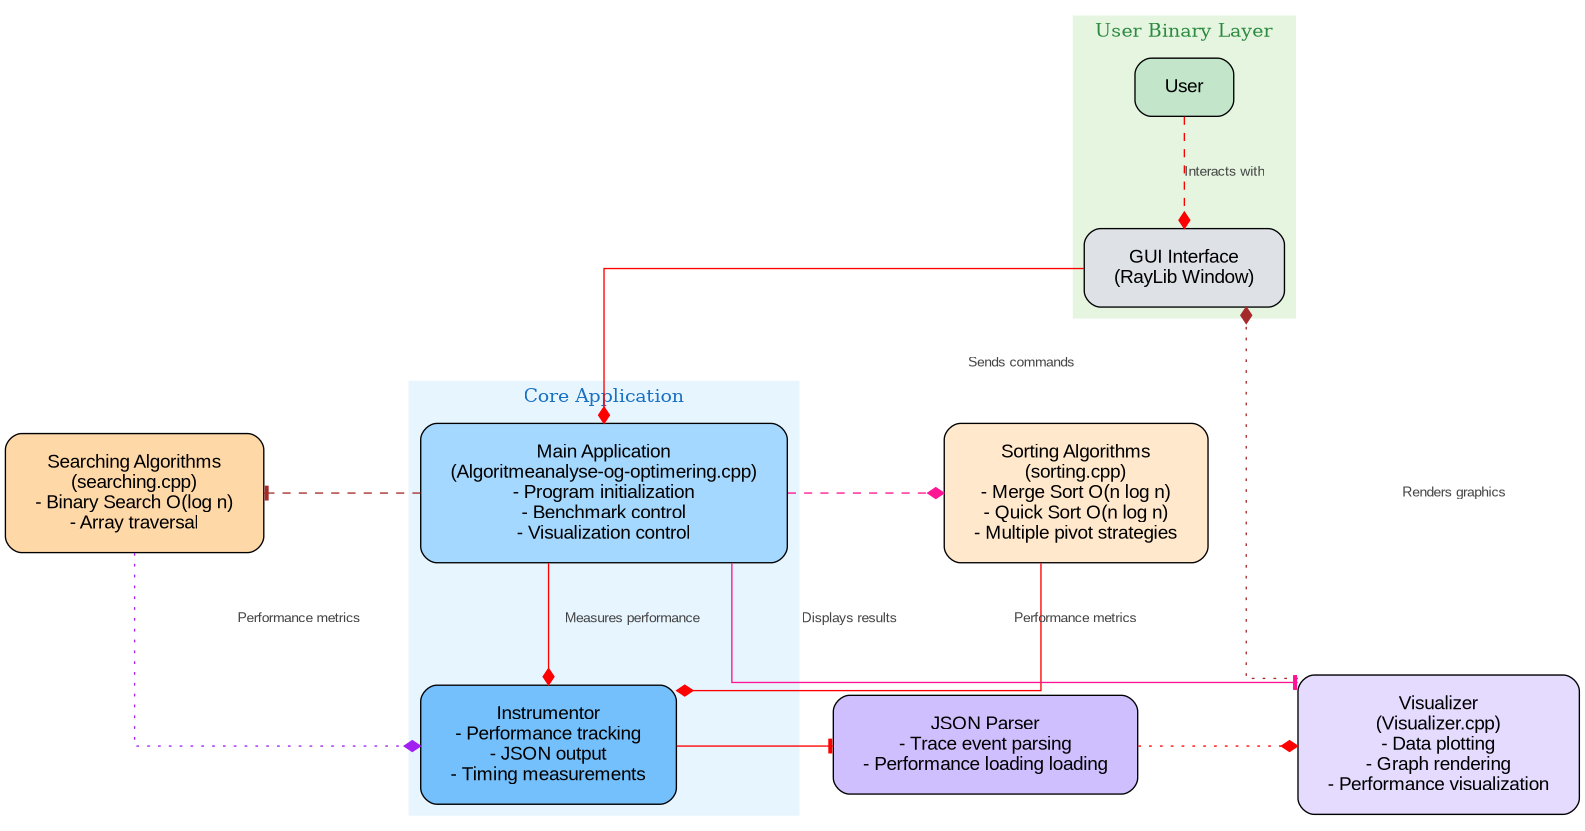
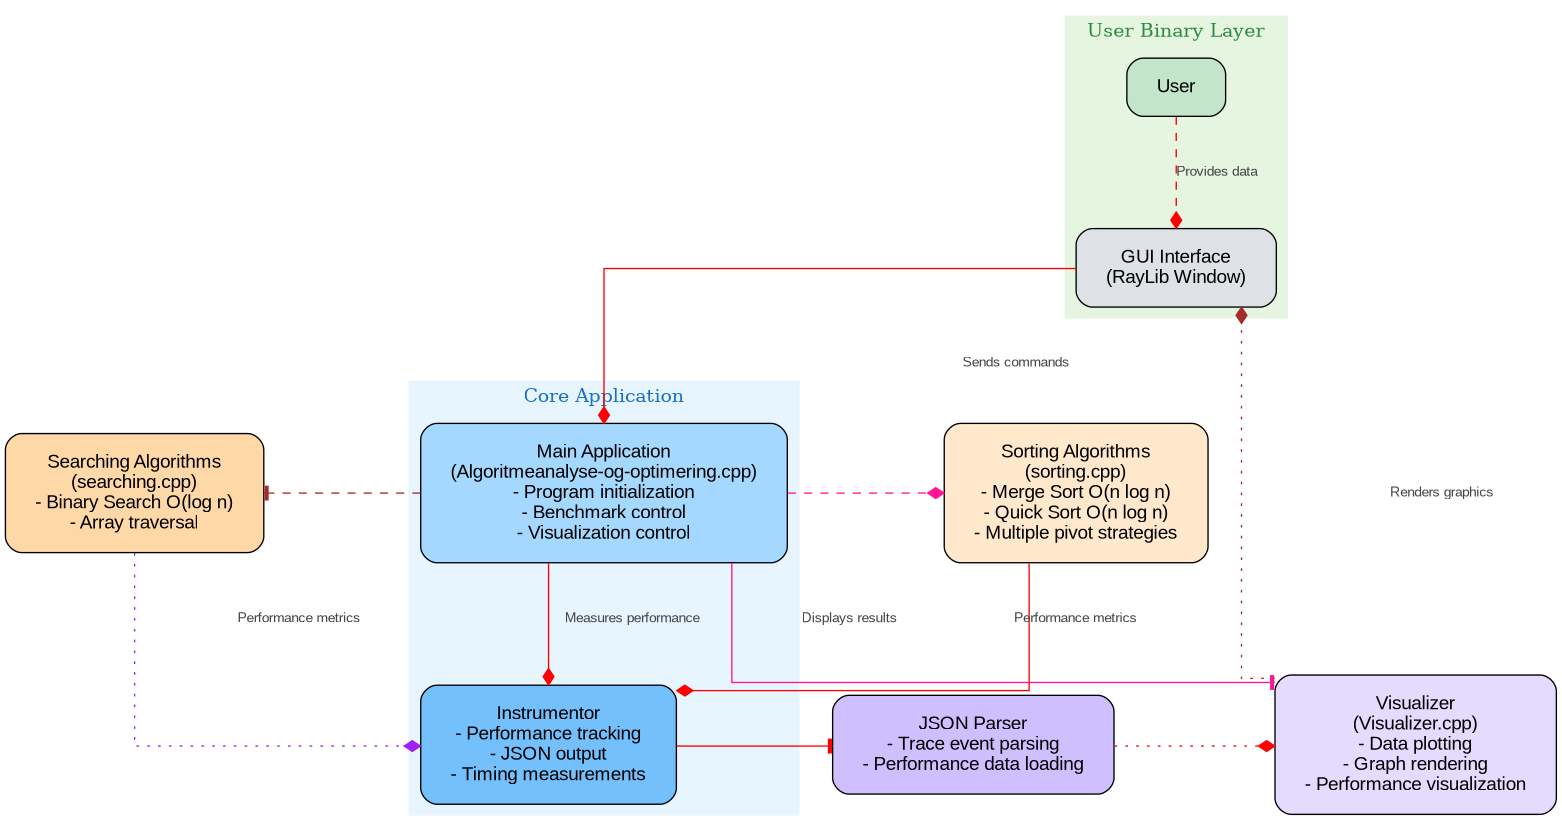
  digraph {
    nodesep=0.8
    rankdir=TB
    ranksep=1.0
    splines=ortho
    node [fontname=Arial margin="0.3,0.2" shape=rect style="rounded,filled"]
    edge [arrowhead=diamond color=red fontcolor="#444444" fontname=Arial fontsize=10 style=solid]
    n1 [fillcolor="#ffe8cc" label="Sorting Algorithms\n(sorting.cpp)\n- Merge Sort O(n log n)\n- Quick Sort O(n log n)\n- Multiple pivot strategies"]
    n2 [fillcolor="#ffd8a8" label="Searching Algorithms\n(searching.cpp)\n- Binary Search O(log n)\n- Array traversal"]
    n3 [fillcolor="#e5dbff" label="Visualizer\n(Visualizer.cpp)\n- Data plotting\n- Graph rendering\n- Performance visualization"]
-   n4 [fillcolor="#d0bfff" label="JSON Parser\n- Trace event parsing\n- Performance loading loading"]
+   n4 [fillcolor="#d0bfff" label="JSON Parser\n- Trace event parsing\n- Performance data loading"]
    n5 [fillcolor="#c3e6cb" label=User shape=actor]
    n6 [fillcolor="#dee2e6" label="GUI Interface\n(RayLib Window)"]
    n7 [fillcolor="#a5d8ff" label="Main Application\n(Algoritmeanalyse-og-optimering.cpp)\n- Program initialization\n- Benchmark control\n- Visualization control"]
    n8 [fillcolor="#74c0fc" label="Instrumentor\n- Performance tracking\n- JSON output\n- Timing measurements"]
    subgraph sub_1 {
      rank=same
      n1
      n2
    }
    subgraph sub_2 {
      rank=same
      n3
      n4
    }
    subgraph cluster_3 {
      color="#e5f5e0"
      fontcolor="#2b8a3e"
      label="User Binary Layer"
      style=filled
      n5
      n6
    }
    subgraph cluster_4 {
      color="#e7f5ff"
      fontcolor="#1971c2"
      label="Core Application"
      style=filled
      n7
      n8
    }
    subgraph cluster_5 {
      color="#fff4e6"
      fontcolor="#e67700"
      label="Algorithm Implementations"
      style=filled
    }
    subgraph cluster_6 {
      color="#f3f0ff"
      fontcolor="#6741d9"
      label="Visualization System"
      style=filled
    }
    n1 -> n8 [label="Performance metrics"]
    n2 -> n8 [color=purple label="Performance metrics" style=dotted]
    n3 -> n6 [color=brown label="Renders graphics" style=dotted]
    n4 -> n3 [label="Provides data" style=dotted]
-   n5 -> n6 [label="Interacts with" style=dashed]
+   n5 -> n6 [label="Provides data" style=dashed]
    n6 -> n7 [label="Sends commands"]
    n7 -> n1 [color=deeppink label=Executes style=dashed]
    n7 -> n2 [arrowhead=tee color=brown label=Executes style=dashed]
    n7 -> n3 [arrowhead=tee color=deeppink label="Displays results"]
    n7 -> n8 [label="Measures performance"]
    n8 -> n4 [arrowhead=tee label="Outputs data"]
  }
